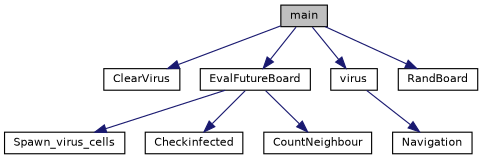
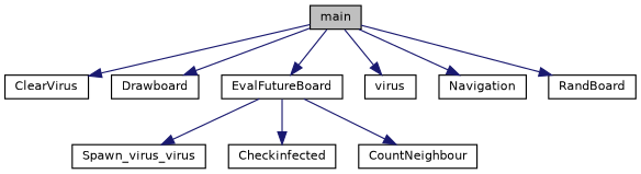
  digraph {
    rankdir=TB
    node [color=black fillcolor=white fontname=Helvetica fontsize=10 shape=record style=filled]
    edge [color=midnightblue fontname=Helvetica fontsize=10 labelfontname=Helvetica labelfontsize=10 style=solid]
    n1 [fillcolor=grey75 fontcolor=black height=0.2 label=main width=0.4]
    n2 [height=0.2 label=ClearVirus width=0.4]
+   n3 [height=0.2 label=Drawboard width=0.4]
    n4 [height=0.2 label=EvalFutureBoard width=0.4]
    n5 [height=0.2 label=virus width=0.4]
    n6 [height=0.2 label=Navigation width=0.4]
    n7 [height=0.2 label=RandBoard width=0.4]
-   n8 [height=0.2 label=Spawn_virus_cells width=0.4]
+   n8 [height=0.2 label=Spawn_virus_virus width=0.4]
    n9 [height=0.2 label=Checkinfected width=0.4]
    n10 [height=0.2 label=CountNeighbour width=0.4]
    n1 -> n2
+   n1 -> n3
    n1 -> n4
    n1 -> n5
-   n5 -> n6
+   n1 -> n6
    n1 -> n7
    n4 -> n8
    n4 -> n9
    n4 -> n10
  }
